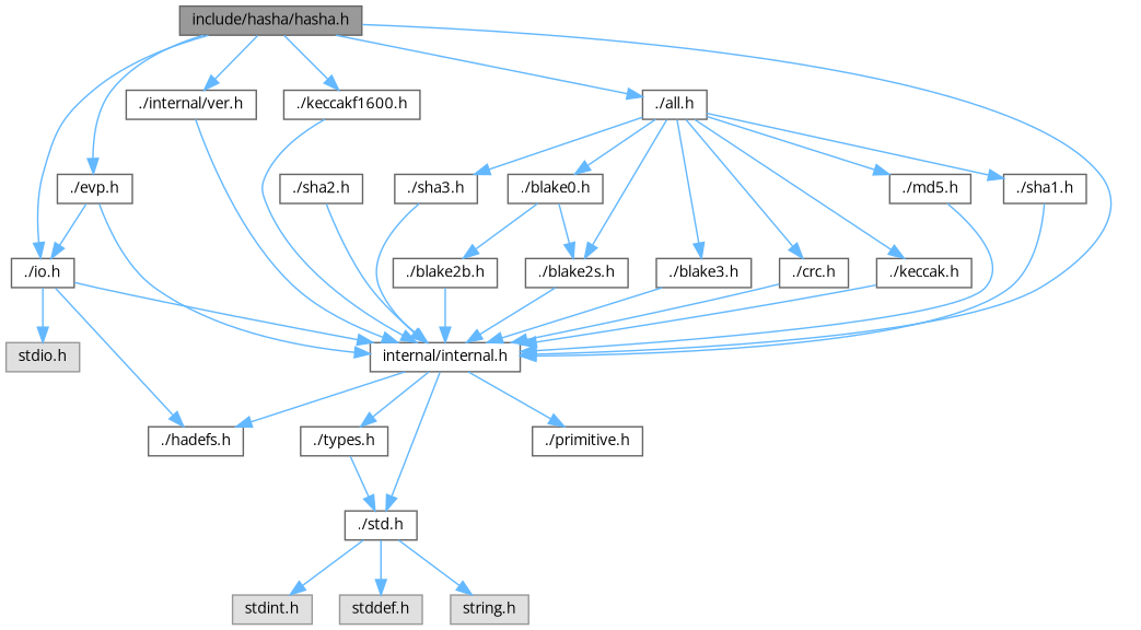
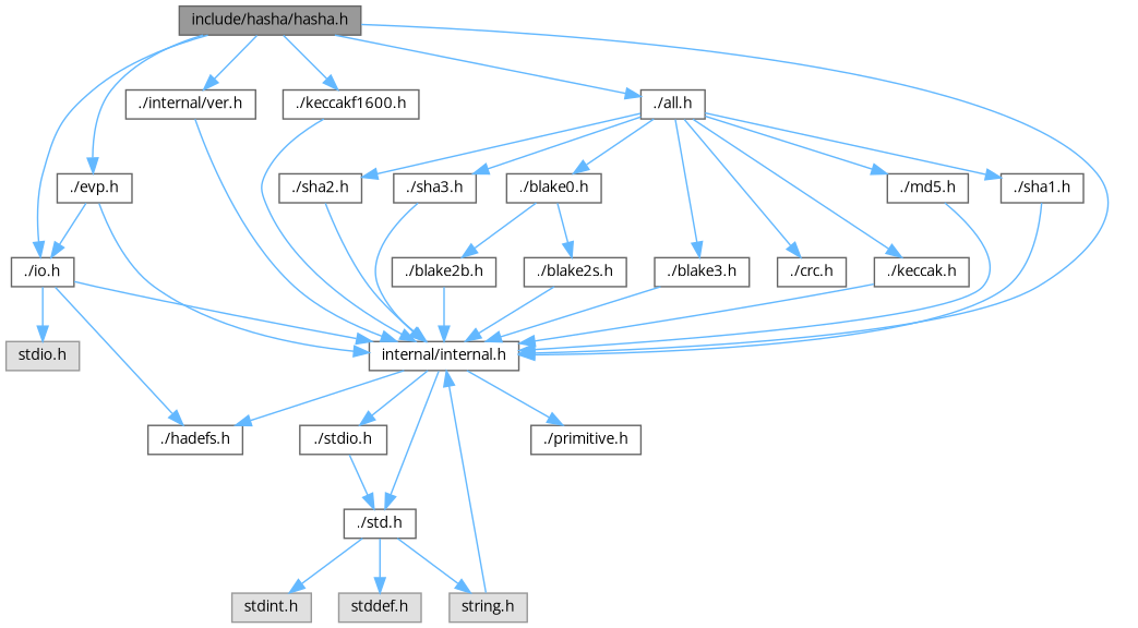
  digraph {
    fontname="Open Sans"
    node [color=grey40 fillcolor=white fontname="Open Sans" fontsize=10 shape=box style=filled]
    edge [color=steelblue1 fontname="Open Sans" fontsize=10 labelfontname=Helvetica labelfontsize=10 style=solid]
    n1 [color=gray40 fillcolor=grey60 fontcolor=black height=0.2 label="include/hasha/hasha.h" width=0.4]
    n2 [height=0.2 label="./all.h" width=0.4]
    n3 [height=0.2 label="internal/internal.h" width=0.4]
    n4 [height=0.2 label="./evp.h" width=0.4]
    n5 [height=0.2 label="./internal/ver.h" width=0.4]
    n6 [height=0.2 label="./io.h" width=0.4]
    n7 [height=0.2 label="./keccakf1600.h" width=0.4]
    n8 [height=0.2 label="./blake0.h" width=0.4]
    n9 [height=0.2 label="./blake3.h" width=0.4]
    n10 [height=0.2 label="./crc.h" width=0.4]
    n11 [height=0.2 label="./keccak.h" width=0.4]
    n12 [height=0.2 label="./md5.h" width=0.4]
    n13 [height=0.2 label="./sha1.h" width=0.4]
    n14 [height=0.2 label="./sha2.h" width=0.4]
    n15 [height=0.2 label="./sha3.h" width=0.4]
    n16 [height=0.2 label="./hadefs.h" width=0.4]
    n17 [height=0.2 label="./primitive.h" width=0.4]
    n18 [height=0.2 label="./std.h" width=0.4]
-   n19 [height=0.2 label="./types.h" width=0.4]
+   n19 [height=0.2 label="./stdio.h" width=0.4]
    n20 [color=grey60 fillcolor="#E0E0E0" height=0.2 label="stdio.h" width=0.4]
    n21 [height=0.2 label="./blake2b.h" width=0.4]
    n22 [height=0.2 label="./blake2s.h" width=0.4]
    n23 [color=grey60 fillcolor="#E0E0E0" height=0.2 label="stddef.h" width=0.4]
    n24 [color=grey60 fillcolor="#E0E0E0" height=0.2 label="stdint.h" width=0.4]
    n25 [color=grey60 fillcolor="#E0E0E0" height=0.2 label="string.h" width=0.4]
    n1 -> n2
    n1 -> n3
    n1 -> n4
    n1 -> n5
    n1 -> n6
    n1 -> n7
    n2 -> n8
    n2 -> n9
    n2 -> n10
    n2 -> n11
    n2 -> n12
    n2 -> n13
-   n2 -> n22
+   n2 -> n14
    n2 -> n15
    n3 -> n16
    n3 -> n17
    n3 -> n18
    n3 -> n19
    n4 -> n3
    n4 -> n6
    n5 -> n3
    n6 -> n3
    n6 -> n16
    n6 -> n20
    n7 -> n3
    n8 -> n21
    n8 -> n22
    n9 -> n3
-   n10 -> n3
+   n25 -> n3
    n11 -> n3
    n12 -> n3
    n13 -> n3
    n14 -> n3
    n15 -> n3
    n18 -> n23
    n18 -> n24
    n18 -> n25
    n19 -> n18
    n21 -> n3
    n22 -> n3
  }
